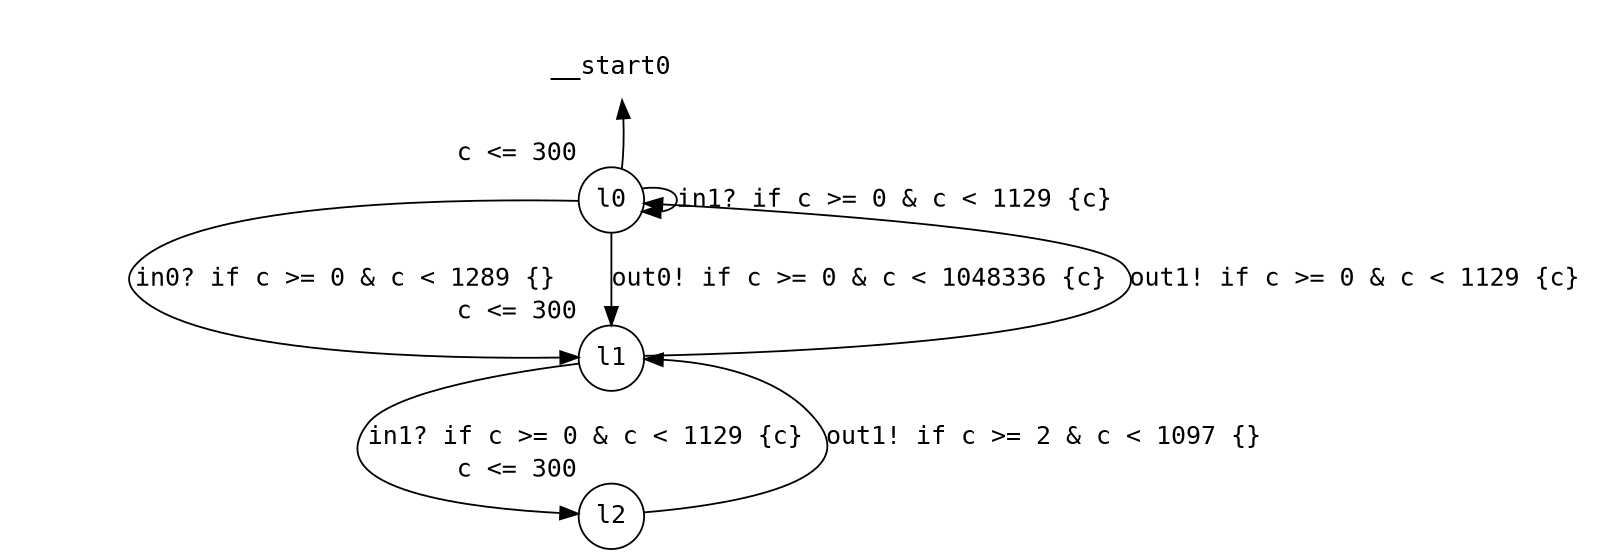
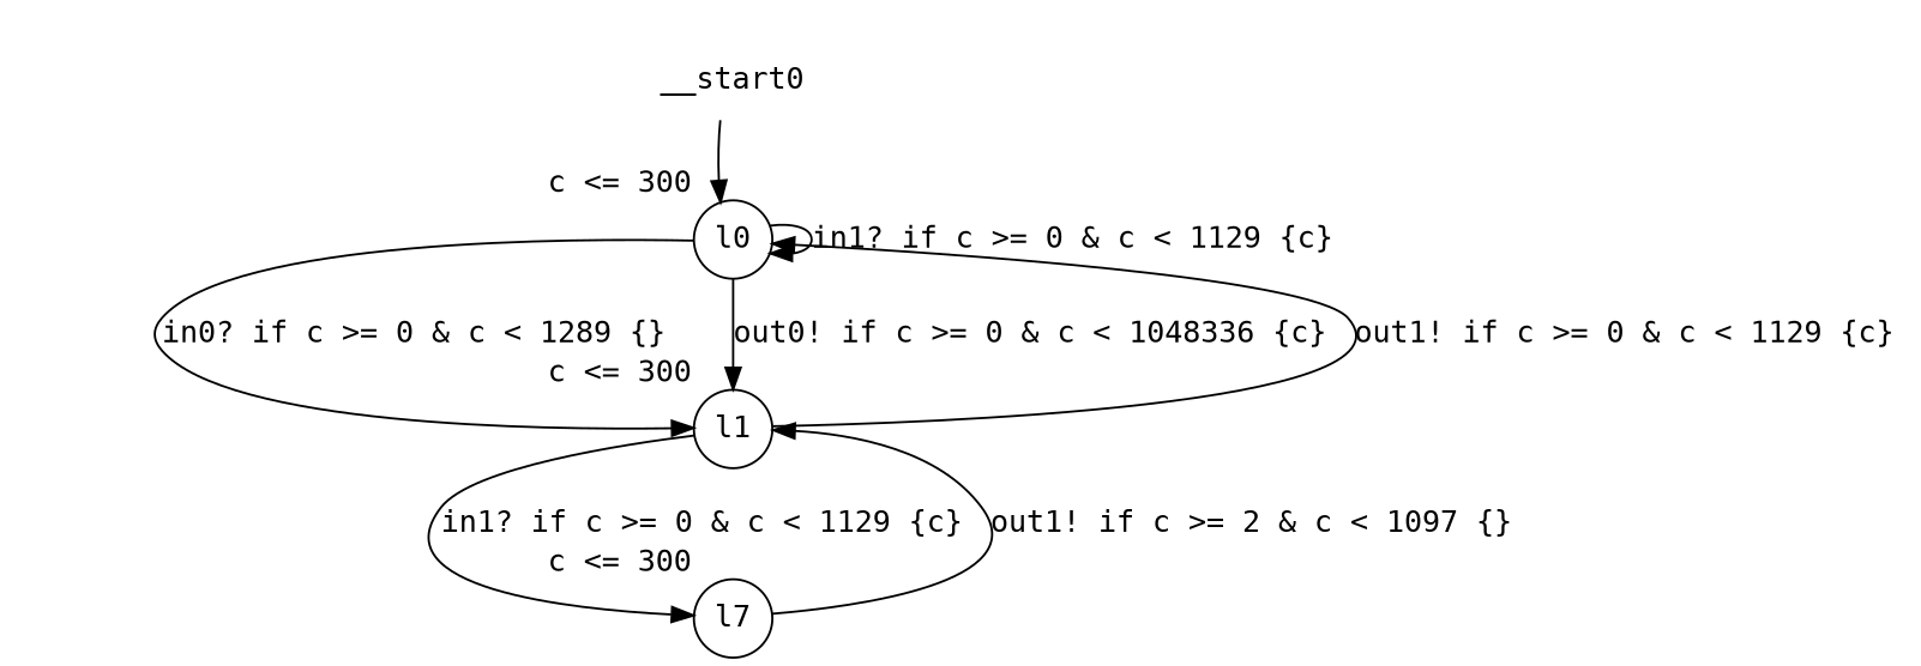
  digraph {
    fontname="DejaVu Sans Mono"
    node [shape=circle fontname="DejaVu Sans Mono" margin=0 xlabel="c <= 300"]
    edge [fontname="DejaVu Sans Mono"]
    __start0 [shape=none margin="" xlabel=""]
    n2 [label=l0]
    n3 [label=l1]
-   n4 [label=l2]
-   n2 -> __start0
+   n4 [label=l7]
+   __start0 -> n2
    n2 -> n2 [label="in1? if c >= 0 & c < 1129 {c} "]
    n2 -> n3 [label="in0? if c >= 0 & c < 1289 {} "]
    n2 -> n3 [label="out0! if c >= 0 & c < 1048336 {c} "]
    n3 -> n2 [label="out1! if c >= 0 & c < 1129 {c} "]
    n3 -> n4 [label="in1? if c >= 0 & c < 1129 {c} "]
    n4 -> n3 [label="out1! if c >= 2 & c < 1097 {} "]
  }
